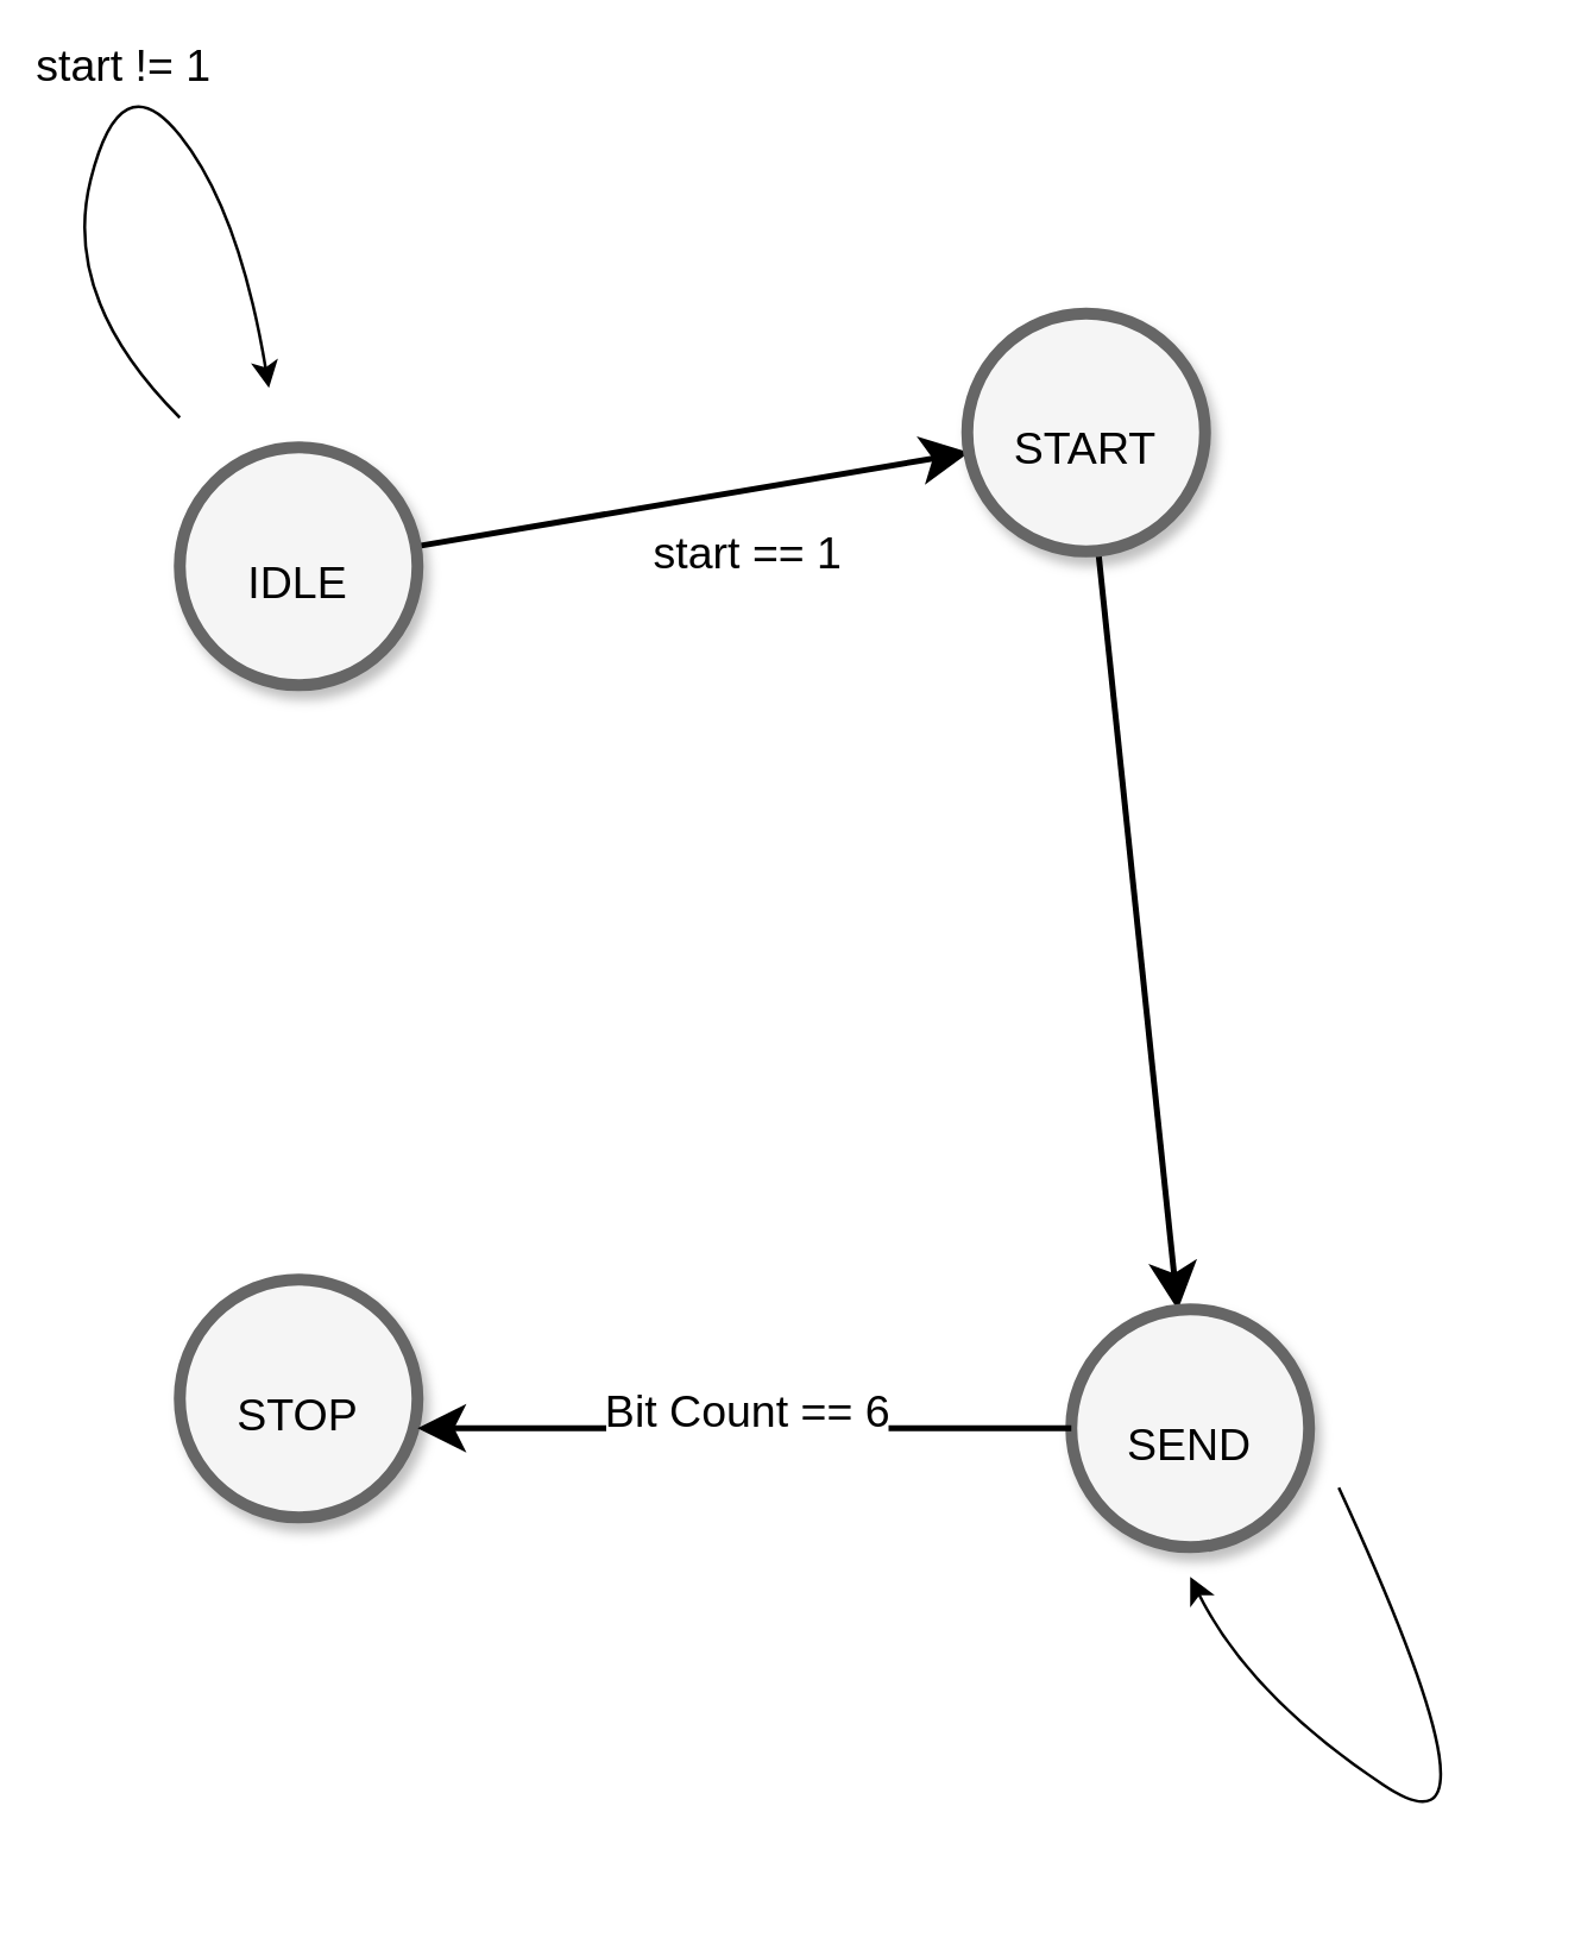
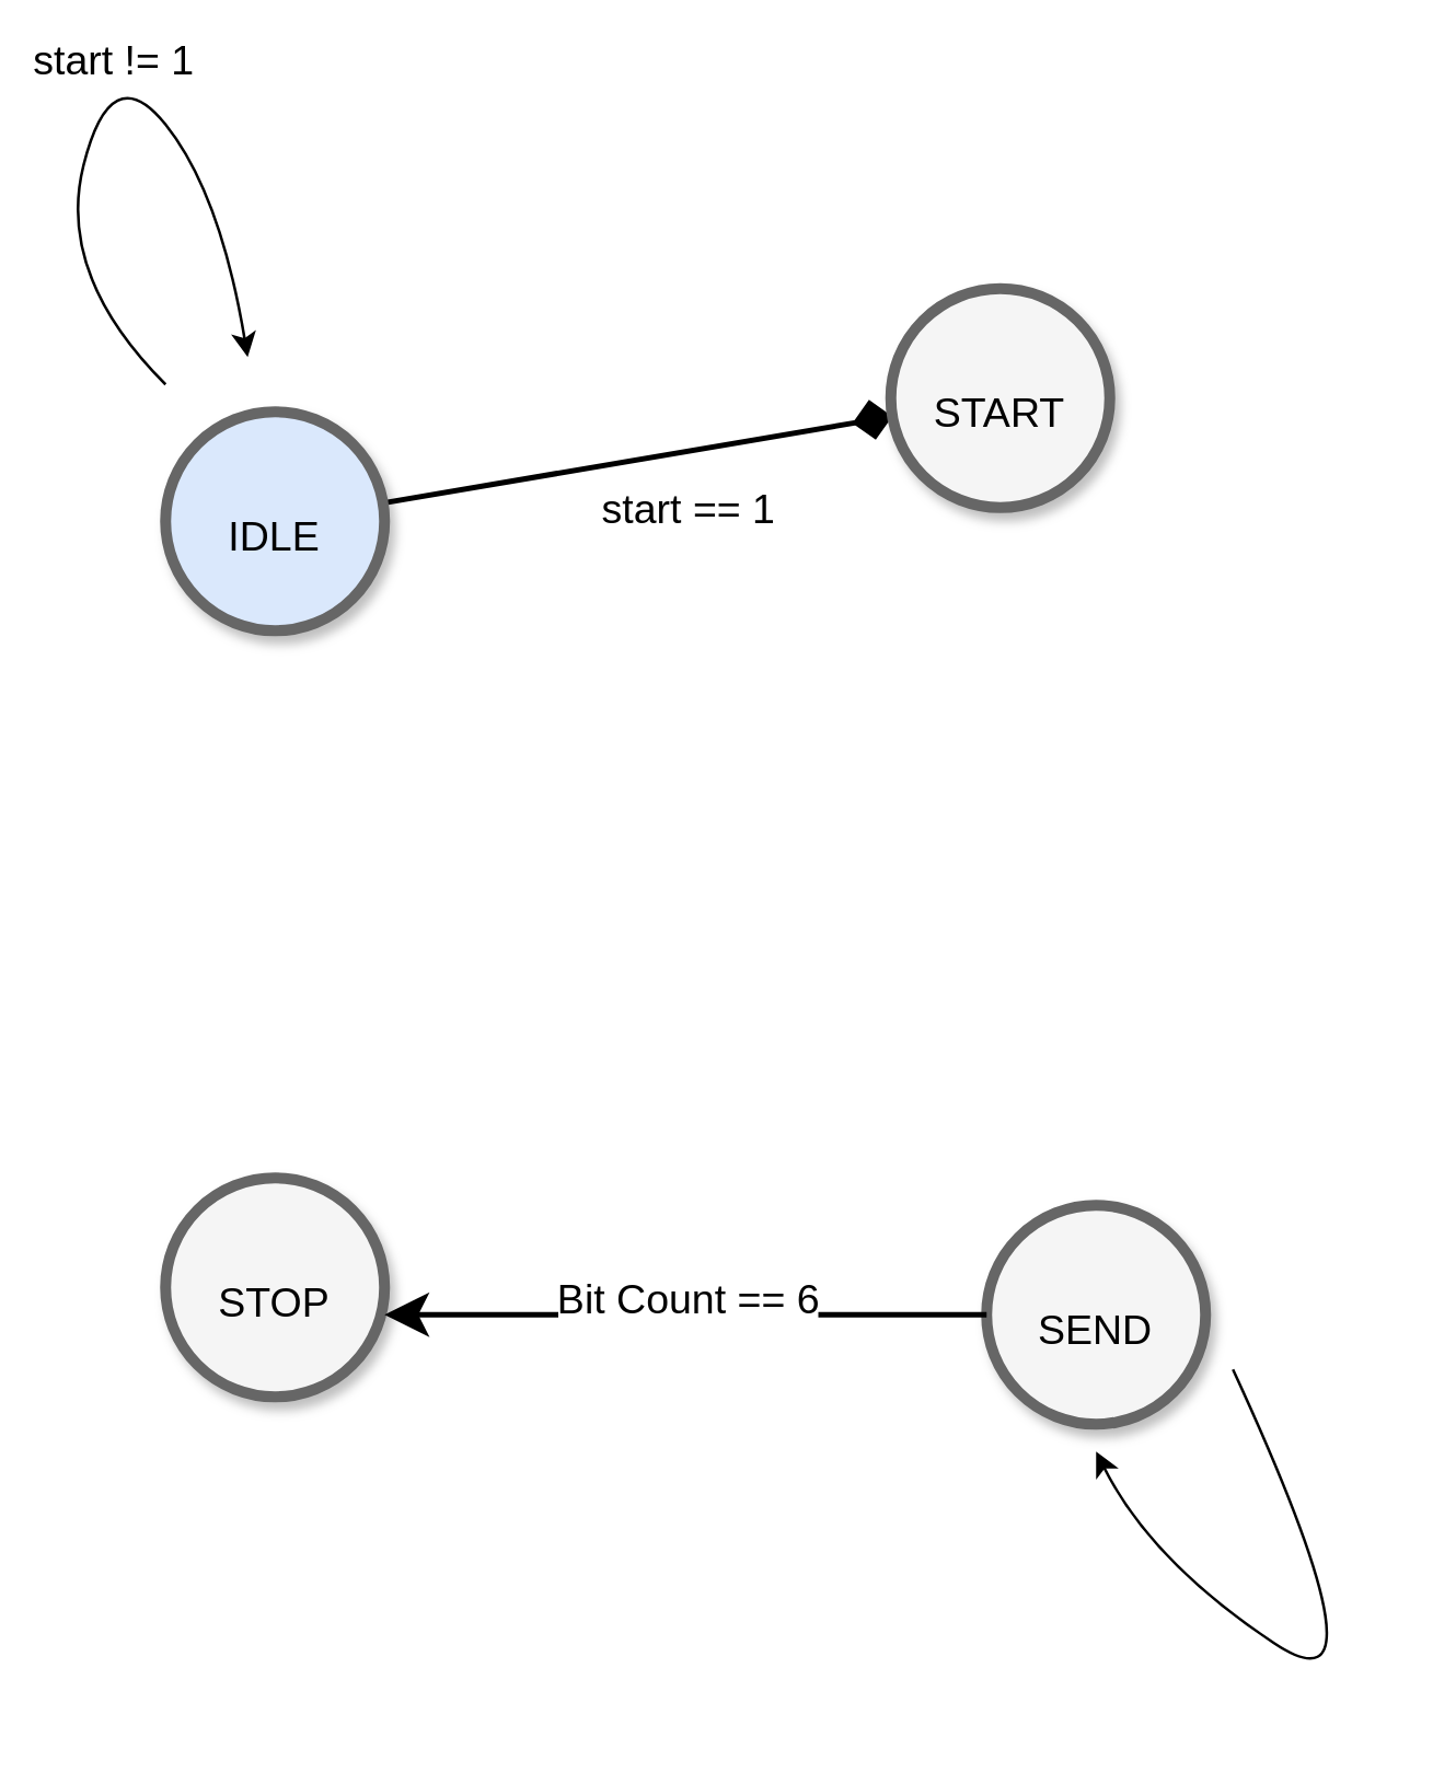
  <mxCell id="0" style=";html=1;" />
  <mxCell id="1" style=";html=1;" parent="0" />
- <mxCell id="2" style="edgeStyle=none;curved=1;html=1;startSize=10;endArrow=classic;endFill=1;endSize=10;strokeColor=#000000;strokeWidth=2;fontSize=12;startArrow=none;startFill=0;" parent="1" source="3" target="5" edge="1"><mxGeometry relative="1" as="geometry" /></mxCell>
- <mxCell id="3" value="&lt;span style=&quot;font-size: 15px;&quot;&gt;IDLE&lt;/span&gt;" style="ellipse;whiteSpace=wrap;html=1;rounded=0;shadow=1;strokeColor=#666666;strokeWidth=4;fontSize=30;align=center;fillColor=#f5f5f5;" parent="1" vertex="1"><mxGeometry x="60" y="150" width="80" height="80" as="geometry" /></mxCell>
- <mxCell id="4" style="edgeStyle=none;curved=1;html=1;startSize=10;endFill=1;endSize=10;strokeWidth=2;fontSize=12;startArrow=none;startFill=0;" parent="1" source="5" target="7" edge="1"><mxGeometry relative="1" as="geometry" /></mxCell>
+ <mxCell id="2" style="edgeStyle=none;curved=1;html=1;startSize=10;endArrow=diamond;endFill=1;endSize=10;strokeColor=#000000;strokeWidth=2;fontSize=12;startArrow=none;startFill=0;" parent="1" source="3" target="5" edge="1"><mxGeometry relative="1" as="geometry" /></mxCell>
+ <mxCell id="3" value="&lt;span style=&quot;font-size: 15px;&quot;&gt;IDLE&lt;/span&gt;" style="ellipse;whiteSpace=wrap;html=1;rounded=0;shadow=1;strokeColor=#666666;strokeWidth=4;fontSize=30;align=center;fillColor=#dae8fc;" parent="1" vertex="1"><mxGeometry x="60" y="150" width="80" height="80" as="geometry" /></mxCell>
  <mxCell id="5" value="&lt;span style=&quot;font-size: 15px;&quot;&gt;START&lt;/span&gt;" style="ellipse;whiteSpace=wrap;html=1;rounded=0;shadow=1;strokeColor=#666666;strokeWidth=4;fontSize=30;align=center;fillColor=#f5f5f5;" parent="1" vertex="1"><mxGeometry x="325" y="105" width="80" height="80" as="geometry" /></mxCell>
  <mxCell id="6" value="&lt;span style=&quot;font-size: 15px;&quot;&gt;STOP&lt;/span&gt;" style="ellipse;whiteSpace=wrap;html=1;rounded=0;shadow=1;strokeColor=#666666;strokeWidth=4;fontSize=30;align=center;fillColor=#f5f5f5;" parent="1" vertex="1"><mxGeometry x="60" y="430" width="80" height="80" as="geometry" /></mxCell>
  <mxCell id="7" value="&lt;font style=&quot;font-size: 15px;&quot;&gt;SEND&lt;/font&gt;" style="ellipse;whiteSpace=wrap;html=1;rounded=0;shadow=1;strokeColor=#666666;strokeWidth=4;fontSize=30;align=center;fillColor=#f5f5f5;direction=south;" parent="1" vertex="1"><mxGeometry x="360" y="440" width="80" height="80" as="geometry" /></mxCell>
  <mxCell id="8" value="" style="curved=1;endArrow=classic;html=1;rounded=0;" parent="1" edge="1"><mxGeometry width="50" height="50" relative="1" as="geometry"><mxPoint x="450" y="500" as="sourcePoint" /><mxPoint x="400" y="530" as="targetPoint" /><Array as="points"><mxPoint x="510" y="630" /><mxPoint x="420" y="570" /></Array></mxGeometry></mxCell>
  <mxCell id="9" style="edgeStyle=none;curved=1;html=1;startSize=10;endArrow=classic;endFill=1;endSize=10;strokeColor=#000000;strokeWidth=2;fontSize=12;startArrow=none;startFill=0;" edge="1" parent="1"><mxGeometry relative="1" as="geometry"><mxPoint x="360" y="480" as="sourcePoint" /><mxPoint x="140" y="480" as="targetPoint" /></mxGeometry></mxCell>
  <mxCell id="10" value="&lt;font style=&quot;font-size: 15px;&quot;&gt;start == 1&lt;/font&gt;" style="edgeLabel;html=1;align=center;verticalAlign=middle;resizable=0;points=[];" vertex="1" connectable="0" parent="1"><mxGeometry x="250" y="184" as="geometry" /></mxCell>
  <mxCell id="11" value="&lt;span style=&quot;font-size: 15px;&quot;&gt;Bit Count == 6&lt;/span&gt;" style="edgeLabel;html=1;align=center;verticalAlign=middle;resizable=0;points=[];" vertex="1" connectable="0" parent="1"><mxGeometry x="250" y="473" as="geometry" /></mxCell>
  <mxCell id="12" value="" style="curved=1;endArrow=classic;html=1;rounded=0;" edge="1" parent="1"><mxGeometry width="50" height="50" relative="1" as="geometry"><mxPoint x="60" y="140" as="sourcePoint" /><mxPoint x="90" y="130" as="targetPoint" /><Array as="points"><mxPoint x="20" y="100" /><mxPoint x="40" y="20" /><mxPoint x="80" y="70" /></Array></mxGeometry></mxCell>
  <mxCell id="13" value="&lt;font style=&quot;font-size: 15px;&quot;&gt;start != 1&lt;/font&gt;" style="edgeLabel;html=1;align=center;verticalAlign=middle;resizable=0;points=[];" vertex="1" connectable="0" parent="1"><mxGeometry x="40" y="20" as="geometry" /></mxCell>
